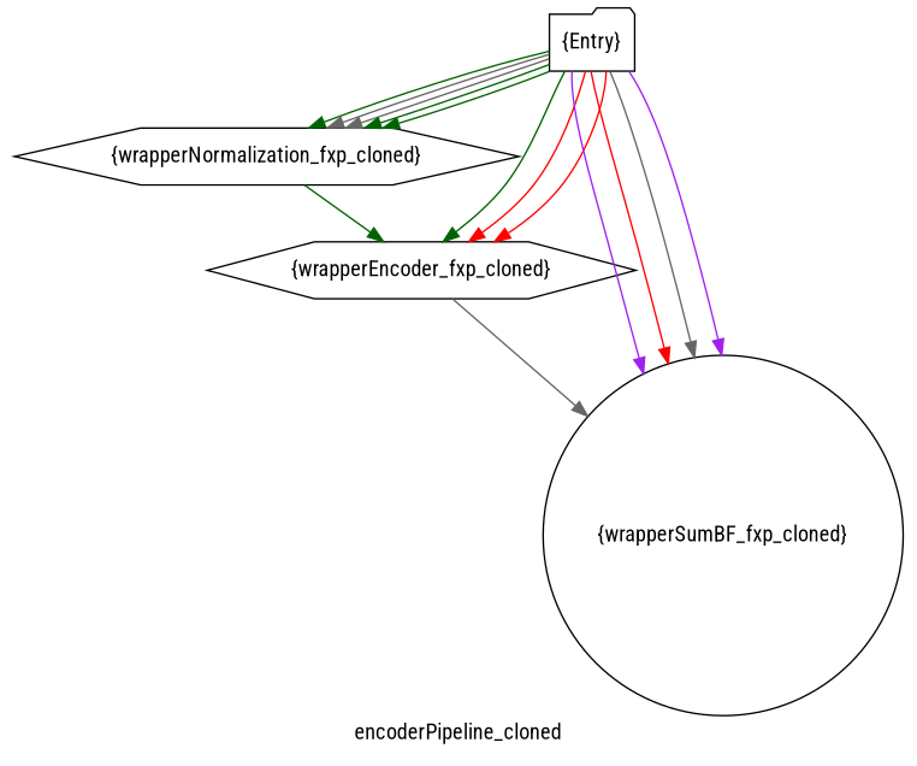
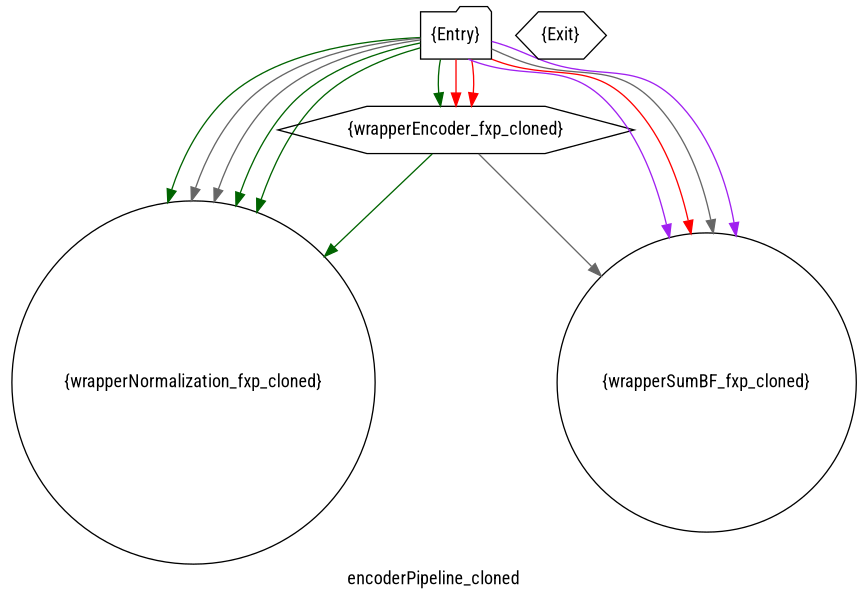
  digraph {
    compound=true
    fontname="Roboto Condensed"
    label=encoderPipeline_cloned
    node [fontname="Roboto Condensed" shape=circle]
    edge [color=darkgreen fontname="Roboto Condensed"]
    n1 [label="{Entry}" shape=folder]
-   n2 [label="{wrapperNormalization_fxp_cloned}" shape=hexagon]
+   n2 [label="{wrapperNormalization_fxp_cloned}"]
    n3 [label="{wrapperEncoder_fxp_cloned}" shape=hexagon]
    n4 [label="{wrapperSumBF_fxp_cloned}"]
+   n5 [label="{Exit}" shape=hexagon]
    n1 -> n2
    n1 -> n2 [color=gray40]
    n1 -> n2 [color=gray40]
    n1 -> n2
    n1 -> n2
    n1 -> n3
    n1 -> n3 [color=red]
    n1 -> n3 [color=red]
    n1 -> n4 [color=purple]
    n1 -> n4 [color=red]
    n1 -> n4 [color=gray40]
    n1 -> n4 [color=purple]
-   n2 -> n3
+   n3 -> n2
    n3 -> n4 [color=gray40]
  }
